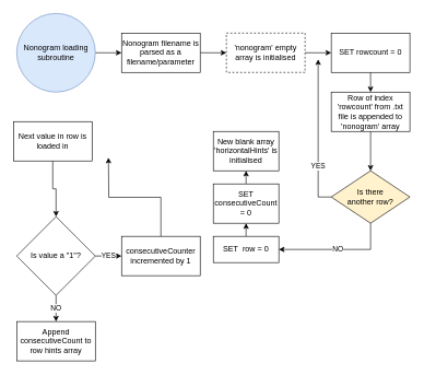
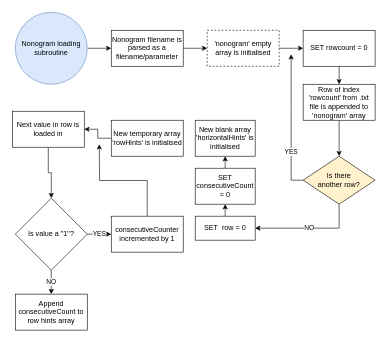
  <mxCell id="0" />
  <mxCell id="1" parent="0" />
  <mxCell id="2" style="edgeStyle=orthogonalEdgeStyle;rounded=0;orthogonalLoop=1;jettySize=auto;html=1;exitX=1;exitY=0.5;exitDx=0;exitDy=0;entryX=0;entryY=0.5;entryDx=0;entryDy=0;" edge="1" parent="1" source="3" target="5"><mxGeometry relative="1" as="geometry" /></mxCell>
  <mxCell id="3" value="Nonogram loading subroutine" style="ellipse;whiteSpace=wrap;html=1;fillColor=#dae8fc;strokeColor=#6c8ebf;" vertex="1" parent="1"><mxGeometry x="25" y="20" width="120" height="120" as="geometry" /></mxCell>
  <mxCell id="4" style="edgeStyle=orthogonalEdgeStyle;rounded=0;orthogonalLoop=1;jettySize=auto;html=1;exitX=1;exitY=0.5;exitDx=0;exitDy=0;entryX=0;entryY=0.5;entryDx=0;entryDy=0;" edge="1" parent="1" source="5" target="11"><mxGeometry relative="1" as="geometry" /></mxCell>
  <mxCell id="5" value="Nonogram filename is parsed as a filename/parameter" style="rounded=0;whiteSpace=wrap;html=1;" vertex="1" parent="1"><mxGeometry x="185" y="50" width="120" height="60" as="geometry" /></mxCell>
  <mxCell id="6" style="edgeStyle=orthogonalEdgeStyle;rounded=0;orthogonalLoop=1;jettySize=auto;html=1;exitX=0.5;exitY=1;exitDx=0;exitDy=0;entryX=0.5;entryY=0;entryDx=0;entryDy=0;" edge="1" parent="1" source="7" target="9"><mxGeometry relative="1" as="geometry" /></mxCell>
  <mxCell id="7" value="SET rowcount = 0" style="rounded=0;whiteSpace=wrap;html=1;" vertex="1" parent="1"><mxGeometry x="505" y="50" width="120" height="60" as="geometry" /></mxCell>
  <mxCell id="8" style="edgeStyle=orthogonalEdgeStyle;rounded=0;orthogonalLoop=1;jettySize=auto;html=1;exitX=0.5;exitY=1;exitDx=0;exitDy=0;entryX=0.5;entryY=0;entryDx=0;entryDy=0;" edge="1" parent="1" source="9" target="15"><mxGeometry relative="1" as="geometry" /></mxCell>
  <mxCell id="9" value="Row of index 'rowcount' from .txt file is appended to 'nonogram' array" style="rounded=0;whiteSpace=wrap;html=1;" vertex="1" parent="1"><mxGeometry x="505" y="140" width="120" height="60" as="geometry" /></mxCell>
  <mxCell id="10" style="edgeStyle=orthogonalEdgeStyle;rounded=0;orthogonalLoop=1;jettySize=auto;html=1;exitX=1;exitY=0.5;exitDx=0;exitDy=0;entryX=0;entryY=0.5;entryDx=0;entryDy=0;" edge="1" parent="1" source="11" target="7"><mxGeometry relative="1" as="geometry" /></mxCell>
  <mxCell id="11" value="'nonogram' empty array is initialised" style="rounded=0;whiteSpace=wrap;html=1;dashed=1;" vertex="1" parent="1"><mxGeometry x="345" y="50" width="120" height="60" as="geometry" /></mxCell>
  <mxCell id="12" style="edgeStyle=orthogonalEdgeStyle;rounded=0;orthogonalLoop=1;jettySize=auto;html=1;" edge="1" parent="1" source="15"><mxGeometry relative="1" as="geometry"><mxPoint x="485" y="90" as="targetPoint" /></mxGeometry></mxCell>
  <mxCell id="13" value="YES" style="edgeLabel;html=1;align=center;verticalAlign=middle;resizable=0;points=[];" vertex="1" connectable="0" parent="12"><mxGeometry x="-0.41" y="1" relative="1" as="geometry"><mxPoint as="offset" /></mxGeometry></mxCell>
  <mxCell id="14" value="NO" style="edgeStyle=orthogonalEdgeStyle;rounded=0;orthogonalLoop=1;jettySize=auto;html=1;exitX=0.5;exitY=1;exitDx=0;exitDy=0;" edge="1" parent="1" source="15"><mxGeometry relative="1" as="geometry"><mxPoint x="425" y="380" as="targetPoint" /><Array as="points"><mxPoint x="565" y="380" /></Array></mxGeometry></mxCell>
  <mxCell id="15" value="Is there&lt;br&gt;another row?" style="rhombus;whiteSpace=wrap;html=1;fillColor=#fff2cc;" vertex="1" parent="1"><mxGeometry x="505" y="260" width="120" height="80" as="geometry" /></mxCell>
  <mxCell id="16" style="edgeStyle=orthogonalEdgeStyle;rounded=0;orthogonalLoop=1;jettySize=auto;html=1;exitX=0.5;exitY=0;exitDx=0;exitDy=0;entryX=0.5;entryY=1;entryDx=0;entryDy=0;" edge="1" parent="1" source="17" target="19"><mxGeometry relative="1" as="geometry" /></mxCell>
  <mxCell id="17" value="SET&amp;nbsp; row = 0" style="rounded=0;whiteSpace=wrap;html=1;" vertex="1" parent="1"><mxGeometry x="325" y="360" width="100" height="40" as="geometry" /></mxCell>
  <mxCell id="18" style="edgeStyle=orthogonalEdgeStyle;rounded=0;orthogonalLoop=1;jettySize=auto;html=1;exitX=0.5;exitY=0;exitDx=0;exitDy=0;entryX=0.5;entryY=1;entryDx=0;entryDy=0;" edge="1" parent="1" source="19" target="22"><mxGeometry relative="1" as="geometry" /></mxCell>
  <mxCell id="19" value="SET consecutiveCount = 0" style="rounded=0;whiteSpace=wrap;html=1;" vertex="1" parent="1"><mxGeometry x="325" y="280" width="100" height="60" as="geometry" /></mxCell>
+ <mxCell id="20" style="edgeStyle=orthogonalEdgeStyle;rounded=0;orthogonalLoop=1;jettySize=auto;html=1;exitX=0;exitY=0.5;exitDx=0;exitDy=0;entryX=1;entryY=0.5;entryDx=0;entryDy=0;" edge="1" parent="1" source="21" target="24"><mxGeometry relative="1" as="geometry" /></mxCell>
+ <mxCell id="21" value="New temporary array 'rowHints' is initialised" style="rounded=0;whiteSpace=wrap;html=1;" vertex="1" parent="1"><mxGeometry x="185" y="200" width="120" height="60" as="geometry" /></mxCell>
  <mxCell id="22" value="New blank array 'horizontalHints' is initialised" style="rounded=0;whiteSpace=wrap;html=1;" vertex="1" parent="1"><mxGeometry x="325" y="200" width="100" height="60" as="geometry" /></mxCell>
  <mxCell id="23" style="edgeStyle=orthogonalEdgeStyle;rounded=0;orthogonalLoop=1;jettySize=auto;html=1;exitX=0.5;exitY=1;exitDx=0;exitDy=0;entryX=0.5;entryY=0;entryDx=0;entryDy=0;" edge="1" parent="1" source="24" target="27"><mxGeometry relative="1" as="geometry" /></mxCell>
  <mxCell id="24" value="Next value in row is loaded in" style="rounded=0;whiteSpace=wrap;html=1;" vertex="1" parent="1"><mxGeometry x="20" y="185" width="120" height="60" as="geometry" /></mxCell>
  <mxCell id="25" value="NO" style="edgeStyle=orthogonalEdgeStyle;rounded=0;orthogonalLoop=1;jettySize=auto;html=1;exitX=0.5;exitY=1;exitDx=0;exitDy=0;" edge="1" parent="1" source="27"><mxGeometry relative="1" as="geometry"><mxPoint x="85" y="490" as="targetPoint" /></mxGeometry></mxCell>
  <mxCell id="26" value="YES" style="edgeStyle=orthogonalEdgeStyle;rounded=0;orthogonalLoop=1;jettySize=auto;html=1;exitX=1;exitY=0.5;exitDx=0;exitDy=0;entryX=0;entryY=0.5;entryDx=0;entryDy=0;" edge="1" parent="1" source="27" target="29"><mxGeometry relative="1" as="geometry" /></mxCell>
  <mxCell id="27" value="Is value a &quot;1&quot;?" style="rhombus;whiteSpace=wrap;html=1;" vertex="1" parent="1"><mxGeometry x="25" y="330" width="120" height="120" as="geometry" /></mxCell>
  <mxCell id="28" style="edgeStyle=orthogonalEdgeStyle;rounded=0;orthogonalLoop=1;jettySize=auto;html=1;exitX=0.5;exitY=0;exitDx=0;exitDy=0;" edge="1" parent="1" source="29"><mxGeometry relative="1" as="geometry"><mxPoint x="165" y="240" as="targetPoint" /></mxGeometry></mxCell>
  <mxCell id="29" value="consecutiveCounter incremented by 1" style="rounded=0;whiteSpace=wrap;html=1;" vertex="1" parent="1"><mxGeometry x="185" y="360" width="120" height="60" as="geometry" /></mxCell>
  <mxCell id="30" value="Append consecutiveCount to row hints array" style="rounded=0;whiteSpace=wrap;html=1;" vertex="1" parent="1"><mxGeometry x="25" y="490" width="120" height="60" as="geometry" /></mxCell>
